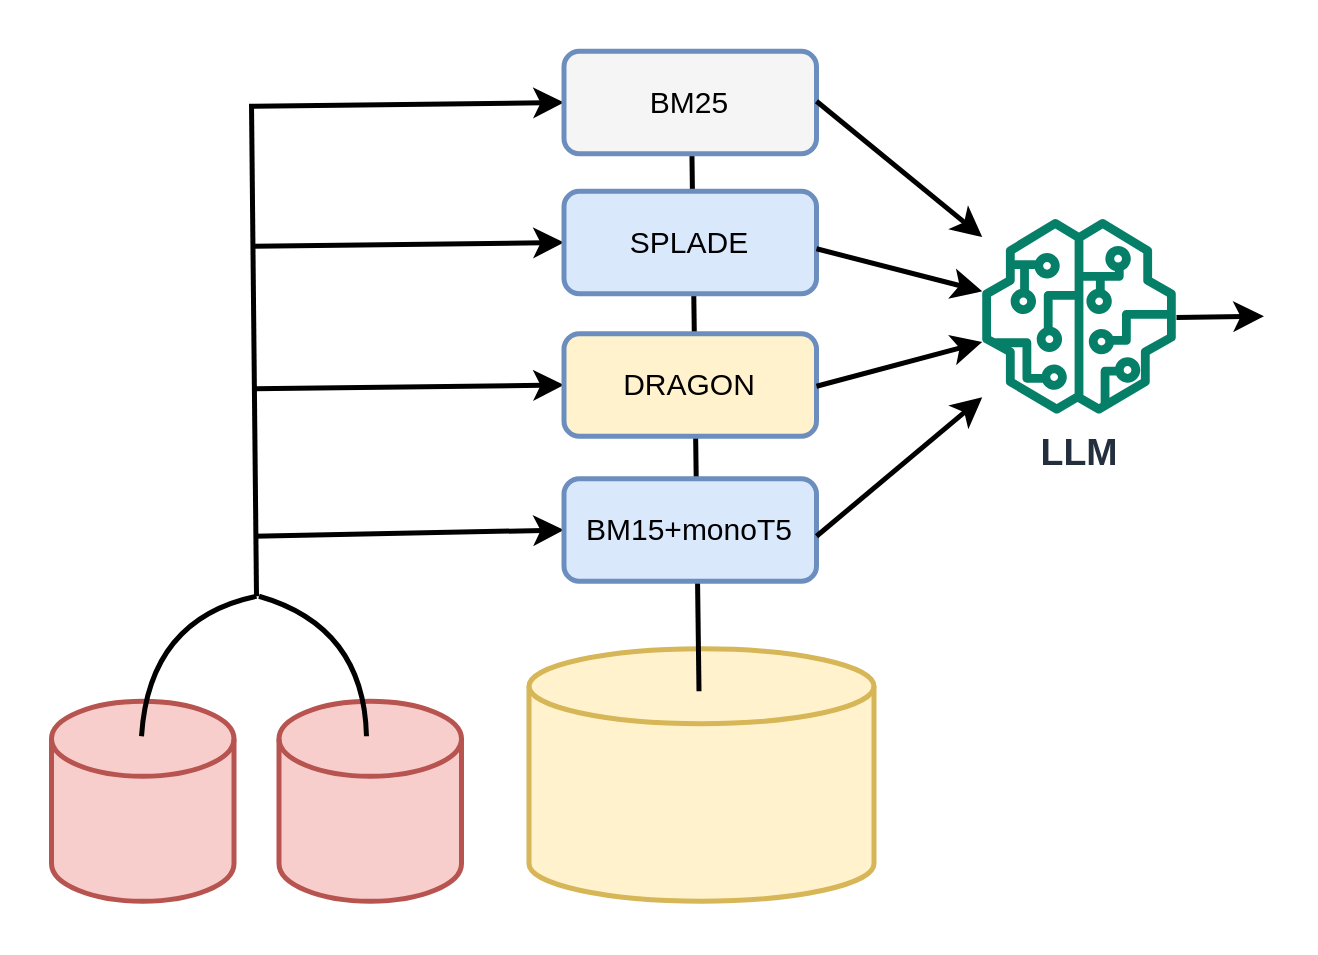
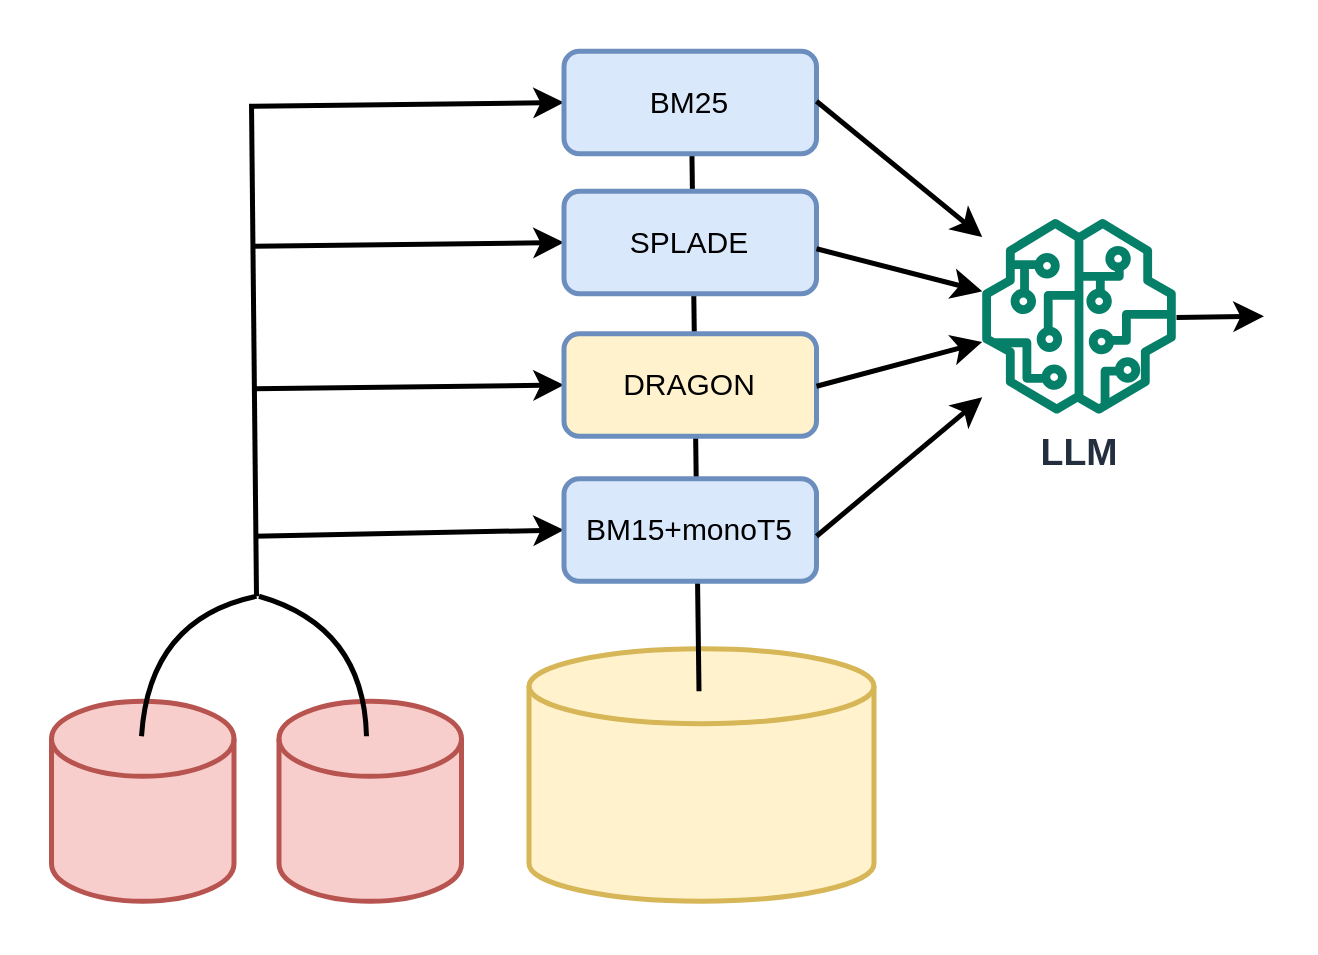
  <mxCell id="0" />
  <mxCell id="1" parent="0" />
  <mxCell id="2" value="" style="shape=cylinder3;whiteSpace=wrap;html=1;boundedLbl=1;backgroundOutline=1;size=15;fillColor=#f8cecc;strokeColor=#b85450;strokeWidth=2;" vertex="1" parent="1"><mxGeometry x="20" y="280" width="73" height="80" as="geometry" /></mxCell>
  <mxCell id="3" value="" style="shape=cylinder3;whiteSpace=wrap;html=1;boundedLbl=1;backgroundOutline=1;size=15;fillColor=#f8cecc;strokeColor=#b85450;strokeWidth=2;" vertex="1" parent="1"><mxGeometry x="111" y="280" width="73" height="80" as="geometry" /></mxCell>
  <mxCell id="4" value="" style="endArrow=none;html=1;curved=1;strokeWidth=2;" edge="1" parent="1"><mxGeometry width="50" height="50" relative="1" as="geometry"><mxPoint x="56" y="294" as="sourcePoint" /><mxPoint x="102" y="238" as="targetPoint" /><Array as="points"><mxPoint x="59" y="247" /></Array></mxGeometry></mxCell>
  <mxCell id="5" value="" style="endArrow=none;html=1;curved=1;strokeWidth=2;" edge="1" parent="1"><mxGeometry width="50" height="50" relative="1" as="geometry"><mxPoint x="146" y="294" as="sourcePoint" /><mxPoint x="103" y="238" as="targetPoint" /><Array as="points"><mxPoint x="145" y="250" /></Array></mxGeometry></mxCell>
  <mxCell id="6" value="" style="endArrow=none;html=1;rounded=0;strokeWidth=2;shadow=0;" edge="1" parent="1"><mxGeometry width="50" height="50" relative="1" as="geometry"><mxPoint x="102" y="238" as="sourcePoint" /><mxPoint x="100" y="41" as="targetPoint" /></mxGeometry></mxCell>
  <mxCell id="7" value="" style="endArrow=classic;html=1;rounded=0;strokeWidth=2;entryX=0;entryY=0.5;entryDx=0;entryDy=0;" edge="1" parent="1" target="13"><mxGeometry width="50" height="50" relative="1" as="geometry"><mxPoint x="101" y="42" as="sourcePoint" /><mxPoint x="202" y="40" as="targetPoint" /></mxGeometry></mxCell>
  <mxCell id="8" value="" style="endArrow=classic;html=1;rounded=0;strokeWidth=2;entryX=0;entryY=0.5;entryDx=0;entryDy=0;" edge="1" parent="1" target="14"><mxGeometry width="50" height="50" relative="1" as="geometry"><mxPoint x="101" y="98" as="sourcePoint" /><mxPoint x="202" y="96" as="targetPoint" /></mxGeometry></mxCell>
  <mxCell id="9" value="" style="endArrow=classic;html=1;rounded=0;strokeWidth=2;entryX=0;entryY=0.5;entryDx=0;entryDy=0;" edge="1" parent="1" target="15"><mxGeometry width="50" height="50" relative="1" as="geometry"><mxPoint x="101" y="155" as="sourcePoint" /><mxPoint x="201" y="153" as="targetPoint" /></mxGeometry></mxCell>
  <mxCell id="10" value="" style="endArrow=classic;html=1;rounded=0;strokeWidth=2;entryX=0;entryY=0.5;entryDx=0;entryDy=0;" edge="1" parent="1" target="16"><mxGeometry width="50" height="50" relative="1" as="geometry"><mxPoint x="101" y="214" as="sourcePoint" /><mxPoint x="203" y="212" as="targetPoint" /></mxGeometry></mxCell>
  <mxCell id="11" value="" style="shape=cylinder3;whiteSpace=wrap;html=1;boundedLbl=1;backgroundOutline=1;size=15;fillColor=#fff2cc;strokeColor=#d6b656;strokeWidth=2;" vertex="1" parent="1"><mxGeometry x="211" y="259" width="138" height="101" as="geometry" /></mxCell>
  <mxCell id="12" value="" style="endArrow=classic;html=1;rounded=0;strokeWidth=2;entryX=0.505;entryY=0.683;entryDx=0;entryDy=0;entryPerimeter=0;" edge="1" parent="1" target="13"><mxGeometry width="50" height="50" relative="1" as="geometry"><mxPoint x="279" y="276" as="sourcePoint" /><mxPoint x="279" y="241" as="targetPoint" /></mxGeometry></mxCell>
- <mxCell id="13" value="BM25" style="rounded=1;whiteSpace=wrap;html=1;fillColor=#f5f5f5;strokeColor=#6c8ebf;strokeWidth=2;" vertex="1" parent="1"><mxGeometry x="225" y="20" width="101" height="41" as="geometry" /></mxCell>
+ <mxCell id="13" value="BM25" style="rounded=1;whiteSpace=wrap;html=1;fillColor=#dae8fc;strokeColor=#6c8ebf;strokeWidth=2;" vertex="1" parent="1"><mxGeometry x="225" y="20" width="101" height="41" as="geometry" /></mxCell>
  <mxCell id="14" value="SPLADE" style="rounded=1;whiteSpace=wrap;html=1;fillColor=#dae8fc;strokeColor=#6c8ebf;strokeWidth=2;" vertex="1" parent="1"><mxGeometry x="225" y="76" width="101" height="41" as="geometry" /></mxCell>
  <mxCell id="15" value="DRAGON" style="rounded=1;whiteSpace=wrap;html=1;fillColor=#fff2cc;strokeColor=#6c8ebf;strokeWidth=2;" vertex="1" parent="1"><mxGeometry x="225" y="133" width="101" height="41" as="geometry" /></mxCell>
  <mxCell id="16" value="BM15+monoT5" style="rounded=1;whiteSpace=wrap;html=1;fillColor=#dae8fc;strokeColor=#6c8ebf;strokeWidth=2;" vertex="1" parent="1"><mxGeometry x="225" y="191" width="101" height="41" as="geometry" /></mxCell>
  <mxCell id="17" value="&lt;font style=&quot;font-size: 15px;&quot;&gt;&lt;b&gt;LLM&lt;/b&gt;&lt;/font&gt;" style="sketch=0;outlineConnect=0;fontColor=#232F3E;gradientColor=none;fillColor=#067F68;strokeColor=none;dashed=0;verticalLabelPosition=bottom;verticalAlign=top;align=center;html=1;fontSize=12;fontStyle=0;aspect=fixed;pointerEvents=1;shape=mxgraph.aws4.sagemaker_model;" vertex="1" parent="1"><mxGeometry x="392" y="87" width="78" height="78" as="geometry" /></mxCell>
  <mxCell id="18" value="" style="endArrow=classic;html=1;rounded=0;strokeWidth=2;" edge="1" parent="1" target="17"><mxGeometry width="50" height="50" relative="1" as="geometry"><mxPoint x="326" y="40" as="sourcePoint" /><mxPoint x="376" y="-10" as="targetPoint" /></mxGeometry></mxCell>
  <mxCell id="19" value="" style="endArrow=classic;html=1;rounded=0;strokeWidth=2;" edge="1" parent="1" target="17"><mxGeometry width="50" height="50" relative="1" as="geometry"><mxPoint x="326" y="99" as="sourcePoint" /><mxPoint x="383" y="113" as="targetPoint" /></mxGeometry></mxCell>
  <mxCell id="20" value="" style="endArrow=classic;html=1;rounded=0;strokeWidth=2;" edge="1" parent="1" target="17"><mxGeometry width="50" height="50" relative="1" as="geometry"><mxPoint x="326" y="154" as="sourcePoint" /><mxPoint x="381" y="138" as="targetPoint" /></mxGeometry></mxCell>
  <mxCell id="21" value="" style="endArrow=classic;html=1;rounded=0;strokeWidth=2;" edge="1" parent="1" target="17"><mxGeometry width="50" height="50" relative="1" as="geometry"><mxPoint x="326" y="214" as="sourcePoint" /><mxPoint x="376" y="164" as="targetPoint" /></mxGeometry></mxCell>
  <mxCell id="22" value="" style="endArrow=classic;html=1;rounded=0;strokeWidth=2;" edge="1" parent="1"><mxGeometry width="50" height="50" relative="1" as="geometry"><mxPoint x="470" y="126.5" as="sourcePoint" /><mxPoint x="505" y="126" as="targetPoint" /></mxGeometry></mxCell>
